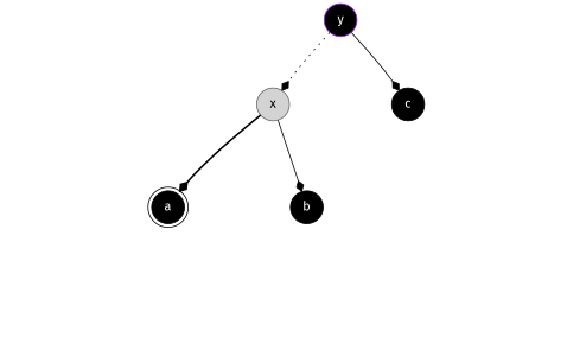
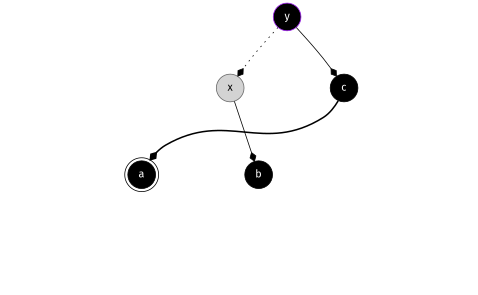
  digraph {
    fontname="Fira Sans"
    node [fontname="Fira Sans" shape=circle style=invis]
    edge [fontname="Fira Sans" style=invis]
    nilaal
    nilaam
    nilaar
    nilabl
    nilabm
    nilabr
    n7 [color=black fillcolor=black fontcolor=white label=a peripheries=2 style=filled]
    nilaxm
    n9 [color=black fillcolor=black fontcolor=white label=b style=filled]
    nilacl
    nilacm
    nilacr
    n13 [color=gray40 fillcolor=lightgray fontcolor=black label=x style=filled]
    nilaym
    n15 [color=black fillcolor=black fontcolor=white label=c style=filled]
    n16 [color=purple fillcolor=black fontcolor=white label=y style=filled]
    subgraph sub_1 {
      rank=same
      nilaal
      nilaam
      nilaar
    }
    subgraph sub_2 {
      rank=same
      nilabl
      nilabm
      nilabr
    }
    subgraph sub_3 {
      rank=same
      n7
      nilaxm
      n9
    }
    subgraph sub_4 {
      rank=same
      nilacl
      nilacm
      nilacr
    }
    subgraph sub_5 {
      rank=same
      n13
      nilaym
      n15
    }
    nilaal -> nilaam
    nilaam -> nilaar
    nilabl -> nilabm
    nilabm -> nilabr
    n7 -> nilaal
    n7 -> nilaam
    n7 -> nilaar
    n7 -> nilaxm
    nilaxm -> n9
    n9 -> nilabl
    n9 -> nilabm
    n9 -> nilabr
    nilacl -> nilacm
    nilacm -> nilacr
-   n13 -> n7 [arrowhead=diamond style=bold]
+   n15 -> n7 [arrowhead=diamond style=bold]
    n13 -> nilaxm
    n13 -> n9 [arrowhead=diamond style=solid]
    n13 -> nilaym
    nilaym -> n15
    n15 -> nilacl
    n15 -> nilacm
    n15 -> nilacr
    n16 -> n13 [arrowhead=diamond style=dotted]
    n16 -> nilaym
    n16 -> n15 [arrowhead=diamond style=solid]
  }
